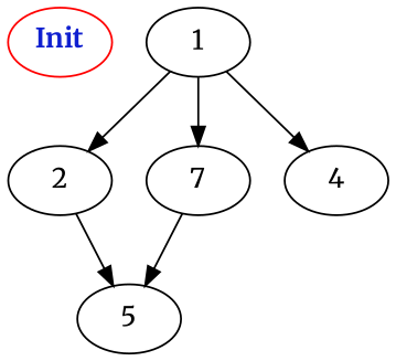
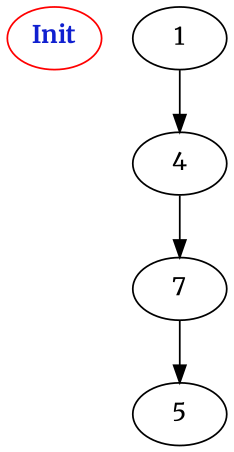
  digraph {
    fontname=Merriweather
    node [fontname=Merriweather]
    edge [fontname=Merriweather]
    n1 [color=red fontcolor="#1020d0" label=<<b>Init</b>>]
    1
-   2
    n4 [label=7]
    4
    5
-   1 -> 2
-   1 -> n4
+   4 -> n4
    1 -> 4
-   2 -> 5
    n4 -> 5
  }
